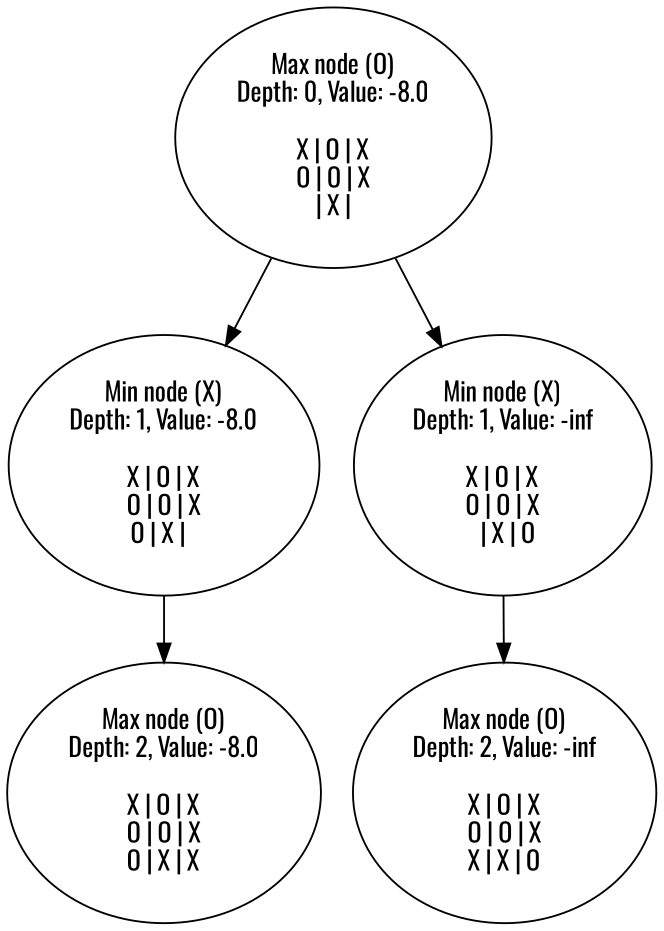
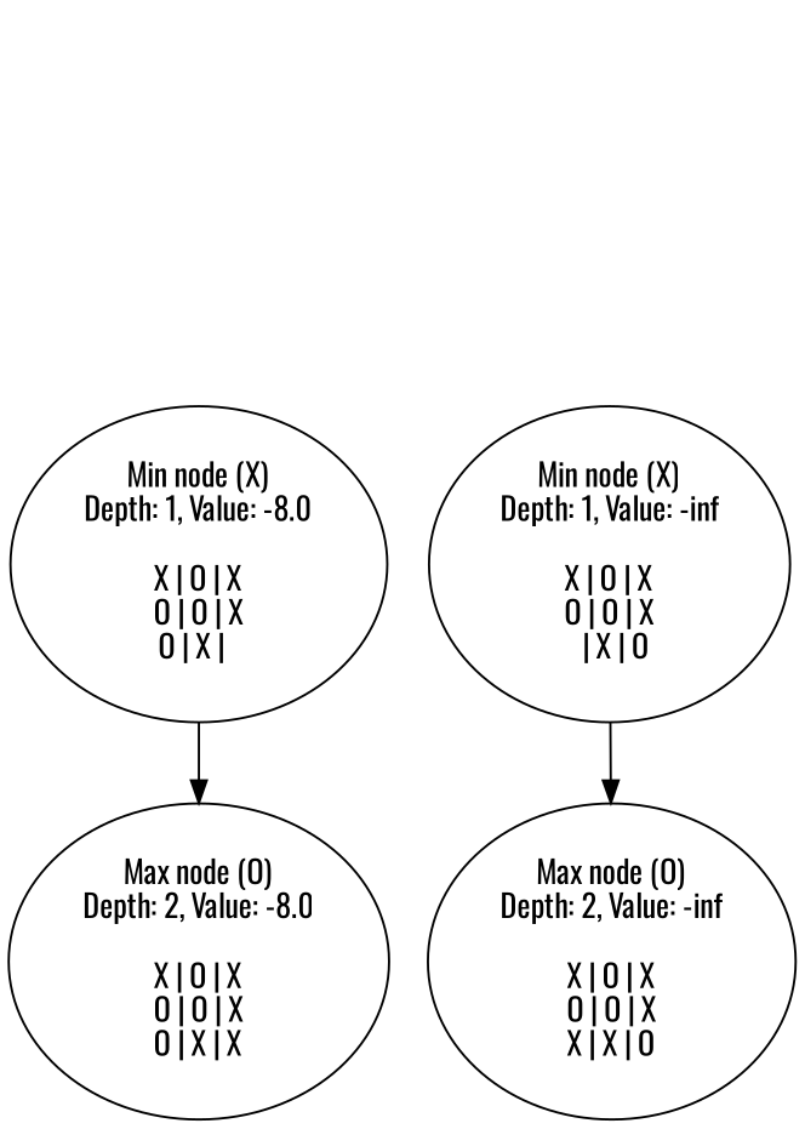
  digraph {
    fontname=Oswald
    node [fontname=Oswald]
    edge [fontname=Oswald]
-   n1 [label="Max node (O)\nDepth: 0, Value: -8.0\n\nX | O | X\nO | O | X\n  | X |  "]
    n2 [label="Min node (X)\nDepth: 1, Value: -8.0\n\nX | O | X\nO | O | X\nO | X |  "]
    n3 [label="Min node (X)\nDepth: 1, Value: -inf\n\nX | O | X\nO | O | X\n  | X | O"]
    n4 [label="Max node (O)\nDepth: 2, Value: -8.0\n\nX | O | X\nO | O | X\nO | X | X"]
    n5 [label="Max node (O)\nDepth: 2, Value: -inf\n\nX | O | X\nO | O | X\nX | X | O"]
-   n1 -> n2
-   n1 -> n3
    n2 -> n4
    n3 -> n5
  }
